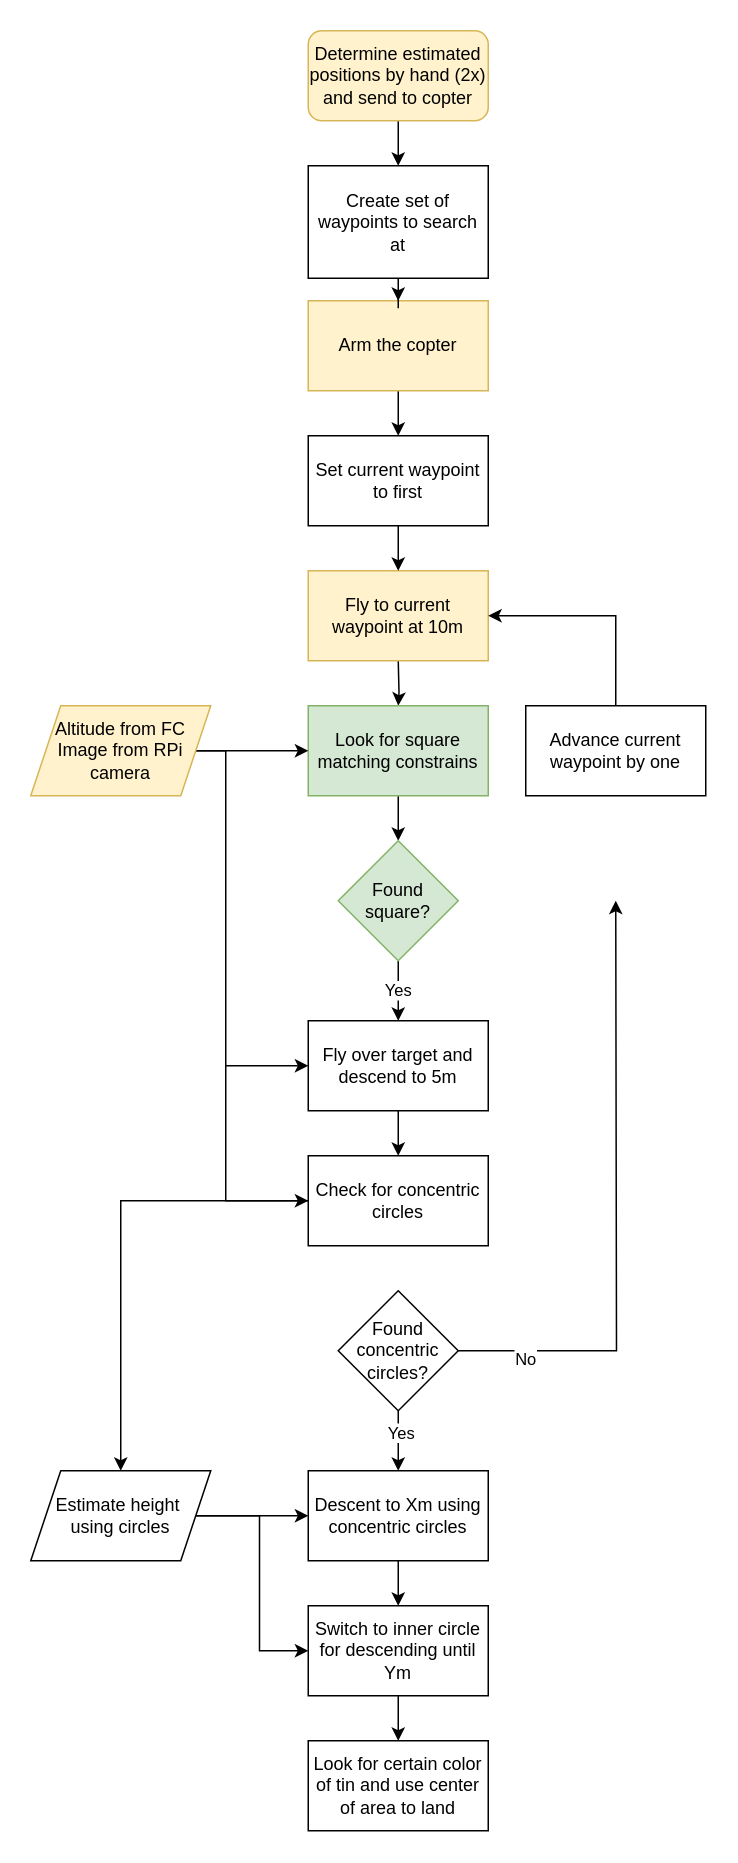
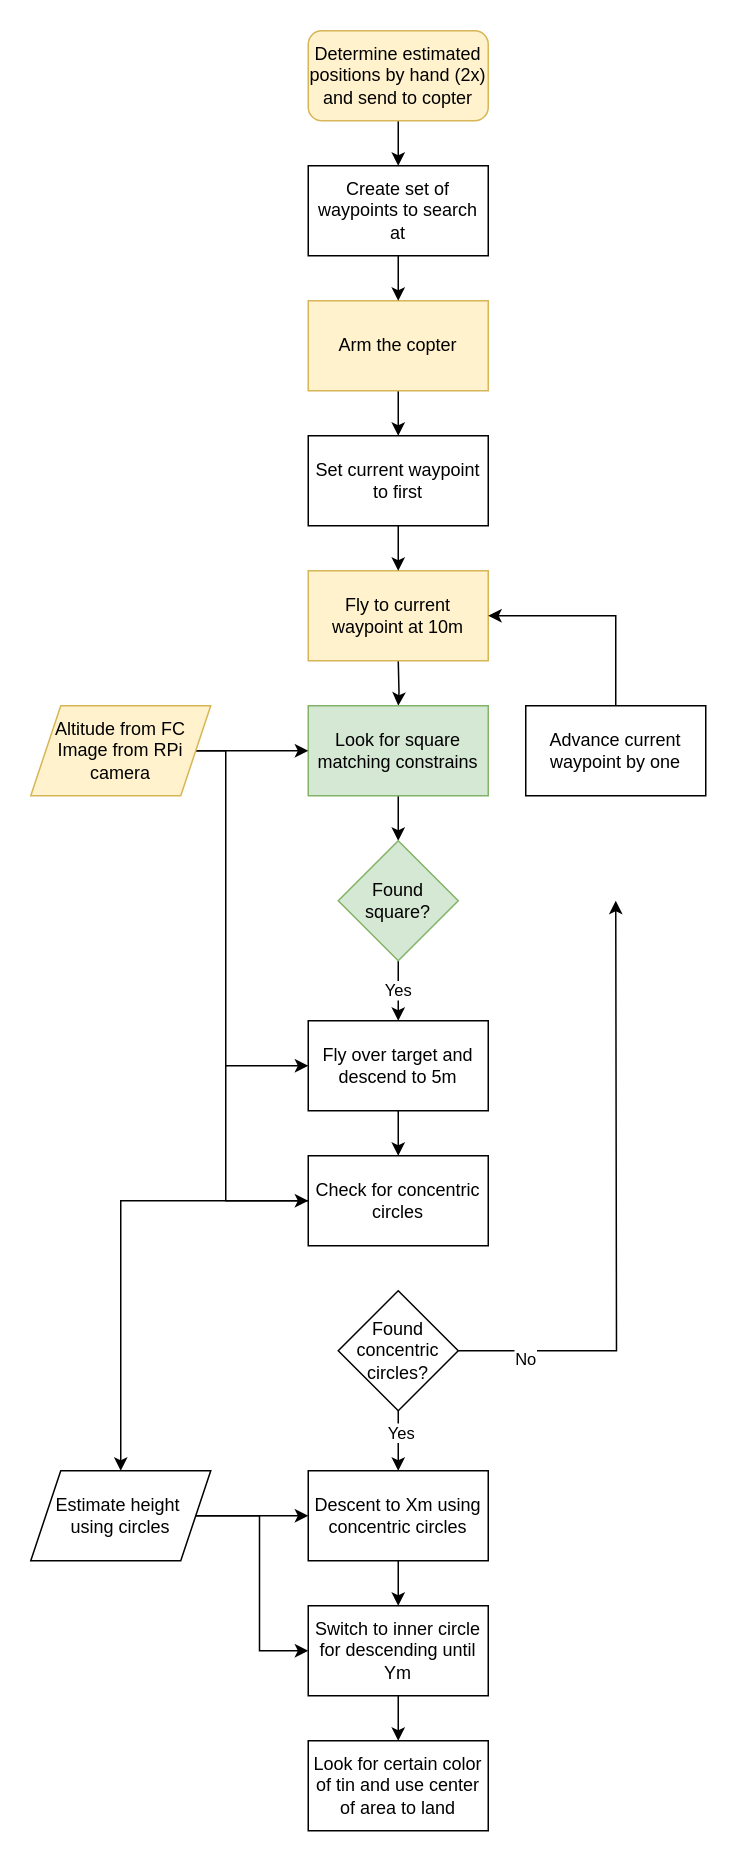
  <mxCell id="0" />
  <mxCell id="1" parent="0" />
  <mxCell id="2" value="" style="edgeStyle=orthogonalEdgeStyle;rounded=0;orthogonalLoop=1;jettySize=auto;html=1;" parent="1" source="3" target="27" edge="1"><mxGeometry relative="1" as="geometry" /></mxCell>
  <mxCell id="3" value="Determine estimated positions by hand (2x) and send to copter" style="rounded=1;whiteSpace=wrap;html=1;fillColor=#fff2cc;strokeColor=#d6b656;" parent="1" vertex="1"><mxGeometry x="205" y="20" width="120" height="60" as="geometry" /></mxCell>
  <mxCell id="4" value="" style="edgeStyle=orthogonalEdgeStyle;rounded=0;orthogonalLoop=1;jettySize=auto;html=1;" parent="1" target="6" edge="1"><mxGeometry relative="1" as="geometry"><mxPoint x="265" y="440" as="sourcePoint" /></mxGeometry></mxCell>
  <mxCell id="5" value="" style="edgeStyle=orthogonalEdgeStyle;rounded=0;orthogonalLoop=1;jettySize=auto;html=1;" parent="1" source="6" target="8" edge="1"><mxGeometry relative="1" as="geometry" /></mxCell>
  <mxCell id="6" value="Look for square matching constrains" style="rounded=0;whiteSpace=wrap;html=1;fillColor=#d5e8d4;strokeColor=#82b366;" parent="1" vertex="1"><mxGeometry x="205" y="470" width="120" height="60" as="geometry" /></mxCell>
  <mxCell id="7" value="Yes" style="edgeStyle=orthogonalEdgeStyle;rounded=0;orthogonalLoop=1;jettySize=auto;html=1;" parent="1" source="8" target="10" edge="1"><mxGeometry relative="1" as="geometry" /></mxCell>
  <mxCell id="8" value="Found square?" style="rhombus;whiteSpace=wrap;html=1;fillColor=#d5e8d4;strokeColor=#82b366;" parent="1" vertex="1"><mxGeometry x="225" y="560" width="80" height="80" as="geometry" /></mxCell>
  <mxCell id="9" value="" style="edgeStyle=orthogonalEdgeStyle;rounded=0;orthogonalLoop=1;jettySize=auto;html=1;" parent="1" source="10" target="12" edge="1"><mxGeometry relative="1" as="geometry" /></mxCell>
  <mxCell id="10" value="Fly over target and descend to 5m" style="whiteSpace=wrap;html=1;" parent="1" vertex="1"><mxGeometry x="205" y="680" width="120" height="60" as="geometry" /></mxCell>
  <mxCell id="11" value="" style="edgeStyle=orthogonalEdgeStyle;rounded=0;orthogonalLoop=1;jettySize=auto;html=1;" parent="1" source="12" target="38" edge="1"><mxGeometry relative="1" as="geometry" /></mxCell>
  <mxCell id="12" value="Check for concentric circles" style="whiteSpace=wrap;html=1;" parent="1" vertex="1"><mxGeometry x="205" y="770" width="120" height="60" as="geometry" /></mxCell>
  <mxCell id="13" style="edgeStyle=orthogonalEdgeStyle;rounded=0;orthogonalLoop=1;jettySize=auto;html=1;" parent="1" source="17" edge="1"><mxGeometry relative="1" as="geometry"><mxPoint x="410" y="600" as="targetPoint" /></mxGeometry></mxCell>
  <mxCell id="14" value="No" style="edgeLabel;html=1;align=center;verticalAlign=middle;resizable=0;points=[];" parent="13" vertex="1" connectable="0"><mxGeometry x="-0.783" y="-5" relative="1" as="geometry"><mxPoint as="offset" /></mxGeometry></mxCell>
  <mxCell id="15" value="" style="edgeStyle=orthogonalEdgeStyle;rounded=0;orthogonalLoop=1;jettySize=auto;html=1;" parent="1" source="17" target="19" edge="1"><mxGeometry relative="1" as="geometry" /></mxCell>
  <mxCell id="16" value="Yes" style="edgeLabel;html=1;align=center;verticalAlign=middle;resizable=0;points=[];" parent="15" vertex="1" connectable="0"><mxGeometry x="-0.289" y="1" relative="1" as="geometry"><mxPoint as="offset" /></mxGeometry></mxCell>
  <mxCell id="17" value="Found concentric circles?" style="rhombus;whiteSpace=wrap;html=1;" parent="1" vertex="1"><mxGeometry x="225" y="860" width="80" height="80" as="geometry" /></mxCell>
  <mxCell id="18" value="" style="edgeStyle=orthogonalEdgeStyle;rounded=0;orthogonalLoop=1;jettySize=auto;html=1;" parent="1" source="19" target="21" edge="1"><mxGeometry relative="1" as="geometry" /></mxCell>
  <mxCell id="19" value="Descent to Xm using concentric circles" style="whiteSpace=wrap;html=1;" parent="1" vertex="1"><mxGeometry x="205" y="980" width="120" height="60" as="geometry" /></mxCell>
  <mxCell id="20" value="" style="edgeStyle=orthogonalEdgeStyle;rounded=0;orthogonalLoop=1;jettySize=auto;html=1;" parent="1" source="21" target="22" edge="1"><mxGeometry relative="1" as="geometry" /></mxCell>
  <mxCell id="21" value="Switch to inner circle for descending until Ym" style="whiteSpace=wrap;html=1;" parent="1" vertex="1"><mxGeometry x="205" y="1070" width="120" height="60" as="geometry" /></mxCell>
  <mxCell id="22" value="Look for certain color of tin and use center of area to land" style="whiteSpace=wrap;html=1;" parent="1" vertex="1"><mxGeometry x="205" y="1160" width="120" height="60" as="geometry" /></mxCell>
  <mxCell id="23" value="" style="edgeStyle=orthogonalEdgeStyle;rounded=0;orthogonalLoop=1;jettySize=auto;html=1;" parent="1" source="24" target="29" edge="1"><mxGeometry relative="1" as="geometry" /></mxCell>
  <mxCell id="24" value="Arm the copter" style="rounded=0;whiteSpace=wrap;html=1;fillColor=#fff2cc;strokeColor=#d6b656;" parent="1" vertex="1"><mxGeometry x="205" y="200" width="120" height="60" as="geometry" /></mxCell>
  <mxCell id="25" value="Fly to current waypoint at 10m" style="rounded=0;whiteSpace=wrap;html=1;fillColor=#fff2cc;strokeColor=#d6b656;" parent="1" vertex="1"><mxGeometry x="205" y="380" width="120" height="60" as="geometry" /></mxCell>
  <mxCell id="26" value="" style="edgeStyle=orthogonalEdgeStyle;rounded=0;orthogonalLoop=1;jettySize=auto;html=1;" parent="1" source="27" target="24" edge="1"><mxGeometry relative="1" as="geometry" /></mxCell>
- <mxCell id="27" value="Create set of waypoints to search at" style="rounded=0;whiteSpace=wrap;html=1;" parent="1" vertex="1"><mxGeometry x="205" y="110" width="120" height="75" as="geometry" /></mxCell>
+ <mxCell id="27" value="Create set of waypoints to search at" style="rounded=0;whiteSpace=wrap;html=1;" parent="1" vertex="1"><mxGeometry x="205" y="110" width="120" height="60" as="geometry" /></mxCell>
  <mxCell id="28" value="" style="edgeStyle=orthogonalEdgeStyle;rounded=0;orthogonalLoop=1;jettySize=auto;html=1;" parent="1" source="29" target="25" edge="1"><mxGeometry relative="1" as="geometry" /></mxCell>
  <mxCell id="29" value="Set current waypoint to first" style="rounded=0;whiteSpace=wrap;html=1;" parent="1" vertex="1"><mxGeometry x="205" y="290" width="120" height="60" as="geometry" /></mxCell>
  <mxCell id="30" style="edgeStyle=orthogonalEdgeStyle;rounded=0;orthogonalLoop=1;jettySize=auto;html=1;entryX=1;entryY=0.5;entryDx=0;entryDy=0;" parent="1" source="31" target="25" edge="1"><mxGeometry relative="1" as="geometry"><Array as="points"><mxPoint x="410" y="410" /></Array></mxGeometry></mxCell>
  <mxCell id="31" value="Advance current waypoint by one" style="rounded=0;whiteSpace=wrap;html=1;" parent="1" vertex="1"><mxGeometry x="350" y="470" width="120" height="60" as="geometry" /></mxCell>
  <mxCell id="32" value="" style="edgeStyle=orthogonalEdgeStyle;rounded=0;orthogonalLoop=1;jettySize=auto;html=1;" parent="1" source="34" target="6" edge="1"><mxGeometry relative="1" as="geometry" /></mxCell>
  <mxCell id="33" style="edgeStyle=orthogonalEdgeStyle;rounded=0;orthogonalLoop=1;jettySize=auto;html=1;entryX=0;entryY=0.5;entryDx=0;entryDy=0;" parent="1" source="34" target="12" edge="1"><mxGeometry relative="1" as="geometry"><Array as="points"><mxPoint x="150" y="500" /><mxPoint x="150" y="800" /></Array></mxGeometry></mxCell>
  <mxCell id="34" value="&lt;div&gt;Altitude from FC&lt;br&gt;&lt;/div&gt;&lt;div&gt;Image from RPi camera &lt;br&gt;&lt;/div&gt;" style="shape=parallelogram;perimeter=parallelogramPerimeter;whiteSpace=wrap;html=1;fixedSize=1;fillColor=#fff2cc;strokeColor=#d6b656;" parent="1" vertex="1"><mxGeometry x="20" y="470" width="120" height="60" as="geometry" /></mxCell>
  <mxCell id="35" value="" style="endArrow=classic;html=1;rounded=0;" parent="1" edge="1"><mxGeometry width="50" height="50" relative="1" as="geometry"><mxPoint x="150" y="710" as="sourcePoint" /><mxPoint x="205" y="710" as="targetPoint" /></mxGeometry></mxCell>
  <mxCell id="36" value="" style="edgeStyle=orthogonalEdgeStyle;rounded=0;orthogonalLoop=1;jettySize=auto;html=1;" parent="1" source="38" target="19" edge="1"><mxGeometry relative="1" as="geometry" /></mxCell>
  <mxCell id="37" style="edgeStyle=orthogonalEdgeStyle;rounded=0;orthogonalLoop=1;jettySize=auto;html=1;entryX=0;entryY=0.5;entryDx=0;entryDy=0;" parent="1" source="38" target="21" edge="1"><mxGeometry relative="1" as="geometry" /></mxCell>
  <mxCell id="38" value="&lt;div&gt;Estimate height&amp;nbsp;&lt;/div&gt;&lt;div&gt;using circles&lt;/div&gt;" style="shape=parallelogram;perimeter=parallelogramPerimeter;whiteSpace=wrap;html=1;fixedSize=1;" parent="1" vertex="1"><mxGeometry x="20" y="980" width="120" height="60" as="geometry" /></mxCell>
